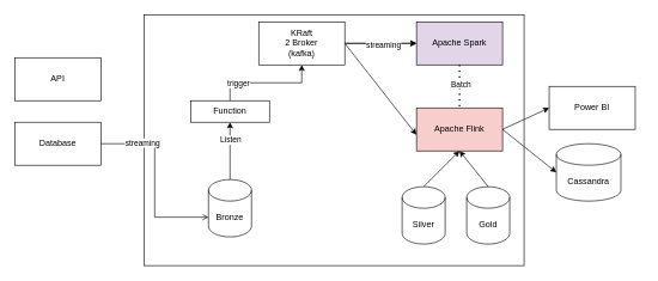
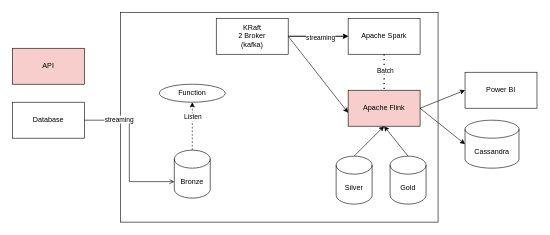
  <mxCell id="0" />
  <mxCell id="1" parent="0" />
  <mxCell id="2" value="" style="rounded=0;whiteSpace=wrap;html=1;" vertex="1" parent="1"><mxGeometry x="200" y="20" width="530" height="350" as="geometry" /></mxCell>
- <mxCell id="3" value="API" style="rounded=0;whiteSpace=wrap;html=1;" vertex="1" parent="1"><mxGeometry x="20" y="80" width="120" height="60" as="geometry" /></mxCell>
+ <mxCell id="3" value="API" style="rounded=0;whiteSpace=wrap;html=1;fillColor=#f8cecc;" vertex="1" parent="1"><mxGeometry x="20" y="80" width="120" height="60" as="geometry" /></mxCell>
  <mxCell id="4" value="Database" style="rounded=0;whiteSpace=wrap;html=1;" vertex="1" parent="1"><mxGeometry x="20" y="170" width="120" height="60" as="geometry" /></mxCell>
- <mxCell id="5" value="" style="edgeStyle=orthogonalEdgeStyle;rounded=0;orthogonalLoop=1;jettySize=auto;html=1;" edge="1" parent="1" source="7" target="12"><mxGeometry relative="1" as="geometry" /></mxCell>
+ <mxCell id="5" value="" style="edgeStyle=orthogonalEdgeStyle;rounded=0;orthogonalLoop=1;jettySize=auto;html=1;dashed=1;" edge="1" parent="1" source="7" target="12"><mxGeometry relative="1" as="geometry" /></mxCell>
  <mxCell id="6" value="Listen" style="edgeLabel;html=1;align=center;verticalAlign=middle;resizable=0;points=[];" vertex="1" connectable="0" parent="5"><mxGeometry x="0.4" relative="1" as="geometry"><mxPoint as="offset" /></mxGeometry></mxCell>
  <mxCell id="7" value="Bronze" style="shape=cylinder3;whiteSpace=wrap;html=1;boundedLbl=1;backgroundOutline=1;size=15;" vertex="1" parent="1"><mxGeometry x="290" y="250" width="60" height="80" as="geometry" /></mxCell>
  <mxCell id="8" style="edgeStyle=orthogonalEdgeStyle;rounded=0;orthogonalLoop=1;jettySize=auto;html=1;entryX=0;entryY=0;entryDx=0;entryDy=52.5;entryPerimeter=0;endArrow=open;" edge="1" parent="1" source="4" target="7"><mxGeometry relative="1" as="geometry" /></mxCell>
  <mxCell id="9" value="streaming" style="edgeLabel;html=1;align=center;verticalAlign=middle;resizable=0;points=[];" vertex="1" connectable="0" parent="8"><mxGeometry x="-0.548" y="2" relative="1" as="geometry"><mxPoint as="offset" /></mxGeometry></mxCell>
- <mxCell id="10" value="" style="edgeStyle=orthogonalEdgeStyle;rounded=0;orthogonalLoop=1;jettySize=auto;html=1;" edge="1" parent="1" source="12" target="16"><mxGeometry relative="1" as="geometry" /></mxCell>
- <mxCell id="11" value="trigger" style="edgeLabel;html=1;align=center;verticalAlign=middle;resizable=0;points=[];" vertex="1" connectable="0" parent="10"><mxGeometry x="-0.523" relative="1" as="geometry"><mxPoint as="offset" /></mxGeometry></mxCell>
- <mxCell id="12" value="Function" style="whiteSpace=wrap;html=1;" vertex="1" parent="1"><mxGeometry x="265" y="140" width="110" height="30" as="geometry" /></mxCell>
+ <mxCell id="12" value="Function" style="ellipse;whiteSpace=wrap;html=1;" vertex="1" parent="1"><mxGeometry x="265" y="140" width="110" height="30" as="geometry" /></mxCell>
  <mxCell id="13" value="" style="edgeStyle=orthogonalEdgeStyle;rounded=0;orthogonalLoop=1;jettySize=auto;html=1;" edge="1" parent="1" source="16" target="17"><mxGeometry relative="1" as="geometry" /></mxCell>
  <mxCell id="14" value="" style="edgeStyle=orthogonalEdgeStyle;rounded=0;orthogonalLoop=1;jettySize=auto;html=1;" edge="1" parent="1" source="16" target="17"><mxGeometry relative="1" as="geometry" /></mxCell>
  <mxCell id="15" value="streaming" style="edgeLabel;html=1;align=center;verticalAlign=middle;resizable=0;points=[];" vertex="1" connectable="0" parent="14"><mxGeometry x="0.06" y="-2" relative="1" as="geometry"><mxPoint as="offset" /></mxGeometry></mxCell>
  <mxCell id="16" value="KRaft&lt;div&gt;2 Broker&lt;/div&gt;&lt;div&gt;(kafka)&lt;/div&gt;" style="whiteSpace=wrap;html=1;" vertex="1" parent="1"><mxGeometry x="360" y="30" width="120" height="60" as="geometry" /></mxCell>
- <mxCell id="17" value="Apache Spark" style="whiteSpace=wrap;html=1;fillColor=#e1d5e7;" vertex="1" parent="1"><mxGeometry x="580" y="30" width="120" height="60" as="geometry" /></mxCell>
+ <mxCell id="17" value="Apache Spark" style="whiteSpace=wrap;html=1;" vertex="1" parent="1"><mxGeometry x="580" y="30" width="120" height="60" as="geometry" /></mxCell>
  <mxCell id="18" value="Apache Flink" style="rounded=0;whiteSpace=wrap;html=1;fillColor=#f8cecc;" vertex="1" parent="1"><mxGeometry x="580" y="150" width="120" height="60" as="geometry" /></mxCell>
  <mxCell id="19" value="" style="endArrow=none;dashed=1;html=1;dashPattern=1 3;strokeWidth=2;rounded=0;exitX=0.5;exitY=1;exitDx=0;exitDy=0;entryX=0.5;entryY=0;entryDx=0;entryDy=0;" edge="1" parent="1" source="17" target="18"><mxGeometry width="50" height="50" relative="1" as="geometry"><mxPoint x="330" y="230" as="sourcePoint" /><mxPoint x="380" y="180" as="targetPoint" /></mxGeometry></mxCell>
  <mxCell id="20" value="Batch" style="edgeLabel;html=1;align=center;verticalAlign=middle;resizable=0;points=[];" vertex="1" connectable="0" parent="19"><mxGeometry x="-0.12" y="1" relative="1" as="geometry"><mxPoint as="offset" /></mxGeometry></mxCell>
  <mxCell id="21" value="" style="endArrow=classic;html=1;rounded=0;exitX=1;exitY=0.5;exitDx=0;exitDy=0;entryX=0;entryY=0.627;entryDx=0;entryDy=0;entryPerimeter=0;" edge="1" parent="1" source="16" target="18"><mxGeometry width="50" height="50" relative="1" as="geometry"><mxPoint x="330" y="230" as="sourcePoint" /><mxPoint x="380" y="180" as="targetPoint" /></mxGeometry></mxCell>
  <mxCell id="22" value="Silver" style="shape=cylinder3;whiteSpace=wrap;html=1;boundedLbl=1;backgroundOutline=1;size=15;" vertex="1" parent="1"><mxGeometry x="560" y="260" width="60" height="80" as="geometry" /></mxCell>
  <mxCell id="23" value="Gold" style="shape=cylinder3;whiteSpace=wrap;html=1;boundedLbl=1;backgroundOutline=1;size=15;" vertex="1" parent="1"><mxGeometry x="650" y="260" width="60" height="80" as="geometry" /></mxCell>
  <mxCell id="24" value="" style="endArrow=classic;html=1;rounded=0;exitX=0.5;exitY=0;exitDx=0;exitDy=0;exitPerimeter=0;entryX=0.5;entryY=1;entryDx=0;entryDy=0;" edge="1" parent="1" source="22" target="18"><mxGeometry width="50" height="50" relative="1" as="geometry"><mxPoint x="330" y="230" as="sourcePoint" /><mxPoint x="380" y="180" as="targetPoint" /></mxGeometry></mxCell>
  <mxCell id="25" value="" style="endArrow=classic;html=1;rounded=0;entryX=0.5;entryY=1;entryDx=0;entryDy=0;exitX=0.5;exitY=0;exitDx=0;exitDy=0;exitPerimeter=0;" edge="1" parent="1" source="23" target="18"><mxGeometry width="50" height="50" relative="1" as="geometry"><mxPoint x="510" y="230" as="sourcePoint" /><mxPoint x="560" y="190" as="targetPoint" /></mxGeometry></mxCell>
  <mxCell id="26" value="Cassandra" style="shape=cylinder3;whiteSpace=wrap;html=1;boundedLbl=1;backgroundOutline=1;size=15;" vertex="1" parent="1"><mxGeometry x="775" y="200" width="90" height="80" as="geometry" /></mxCell>
- <mxCell id="27" value="Power BI" style="rounded=0;whiteSpace=wrap;html=1;" vertex="1" parent="1"><mxGeometry x="765" y="120" width="120" height="60" as="geometry" /></mxCell>
+ <mxCell id="27" value="Power BI" style="rounded=0;whiteSpace=wrap;html=1;" vertex="1" parent="1"><mxGeometry x="775" y="120" width="120" height="60" as="geometry" /></mxCell>
  <mxCell id="28" value="" style="endArrow=classic;html=1;rounded=0;entryX=0;entryY=0.5;entryDx=0;entryDy=0;exitX=1;exitY=0.5;exitDx=0;exitDy=0;" edge="1" parent="1" source="18" target="27"><mxGeometry width="50" height="50" relative="1" as="geometry"><mxPoint x="480" y="230" as="sourcePoint" /><mxPoint x="530" y="180" as="targetPoint" /></mxGeometry></mxCell>
  <mxCell id="29" value="" style="endArrow=classic;html=1;rounded=0;exitX=1;exitY=0.5;exitDx=0;exitDy=0;entryX=0;entryY=0.5;entryDx=0;entryDy=0;entryPerimeter=0;" edge="1" parent="1" source="18" target="26"><mxGeometry width="50" height="50" relative="1" as="geometry"><mxPoint x="480" y="230" as="sourcePoint" /><mxPoint x="530" y="180" as="targetPoint" /></mxGeometry></mxCell>
